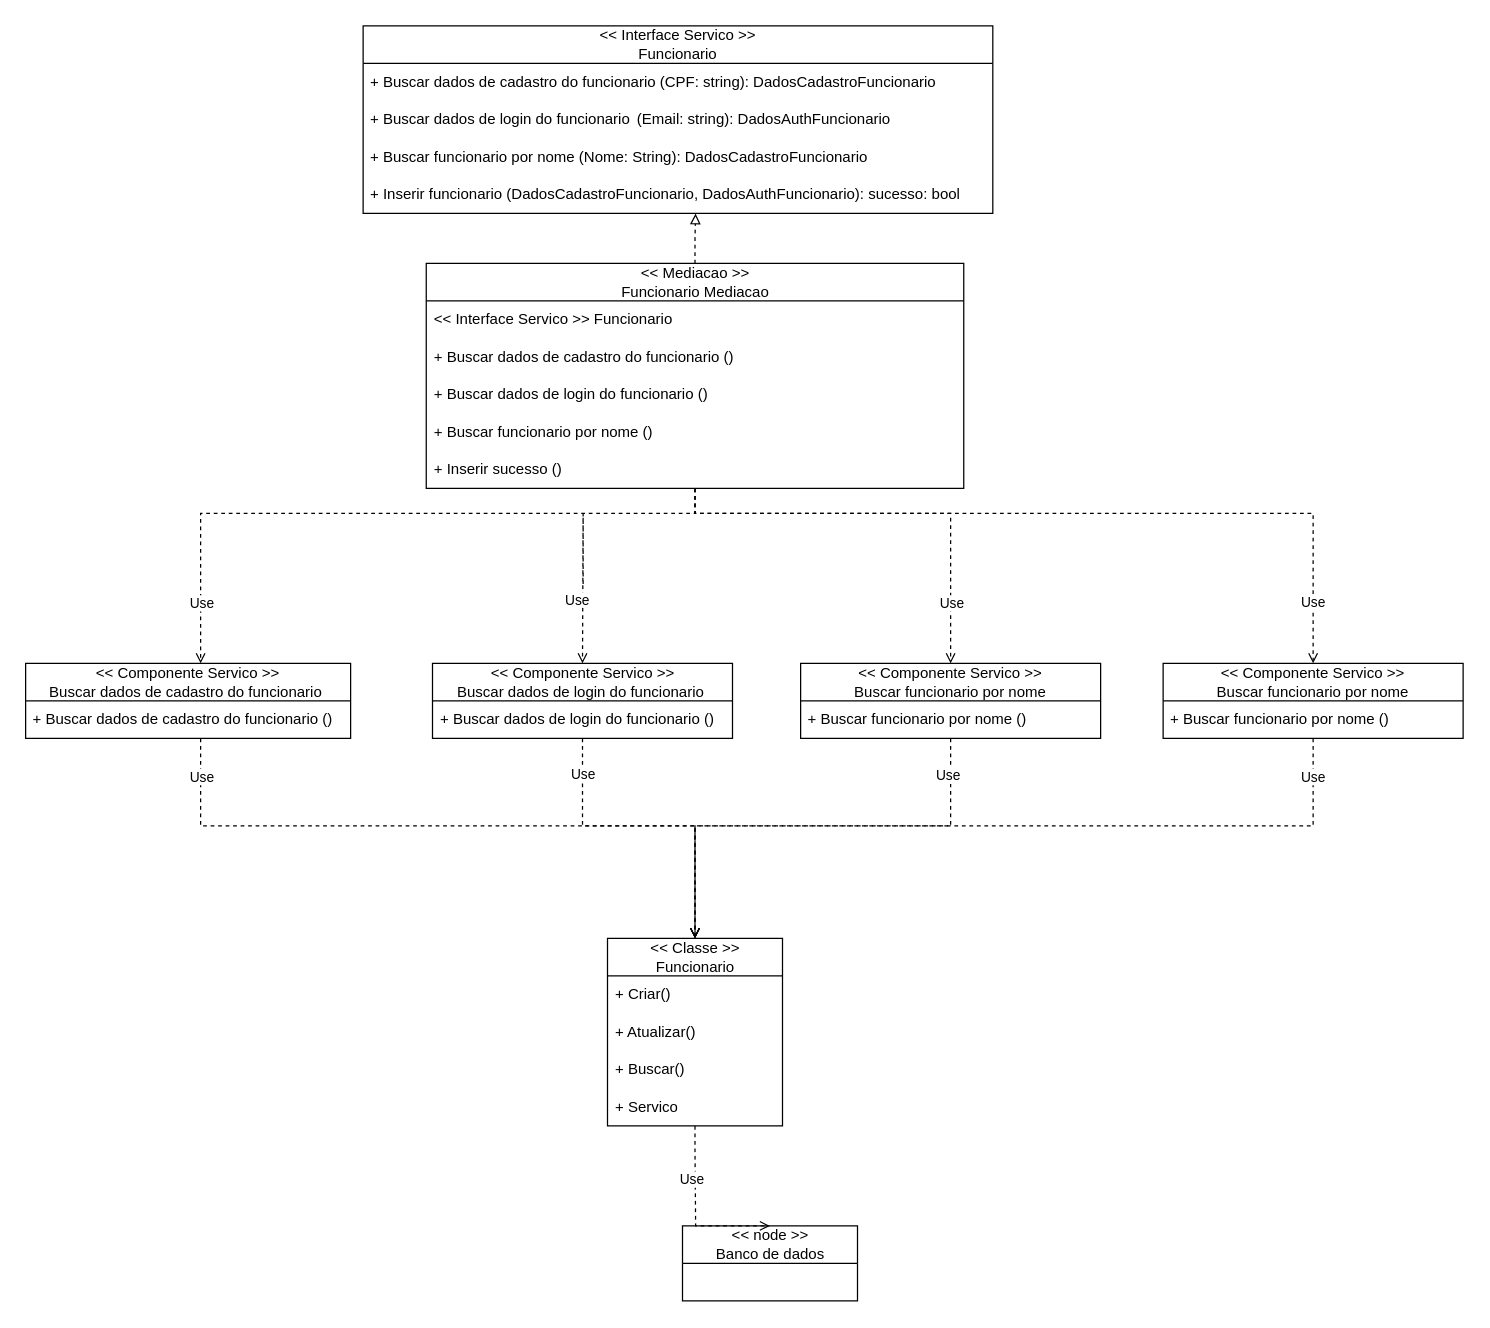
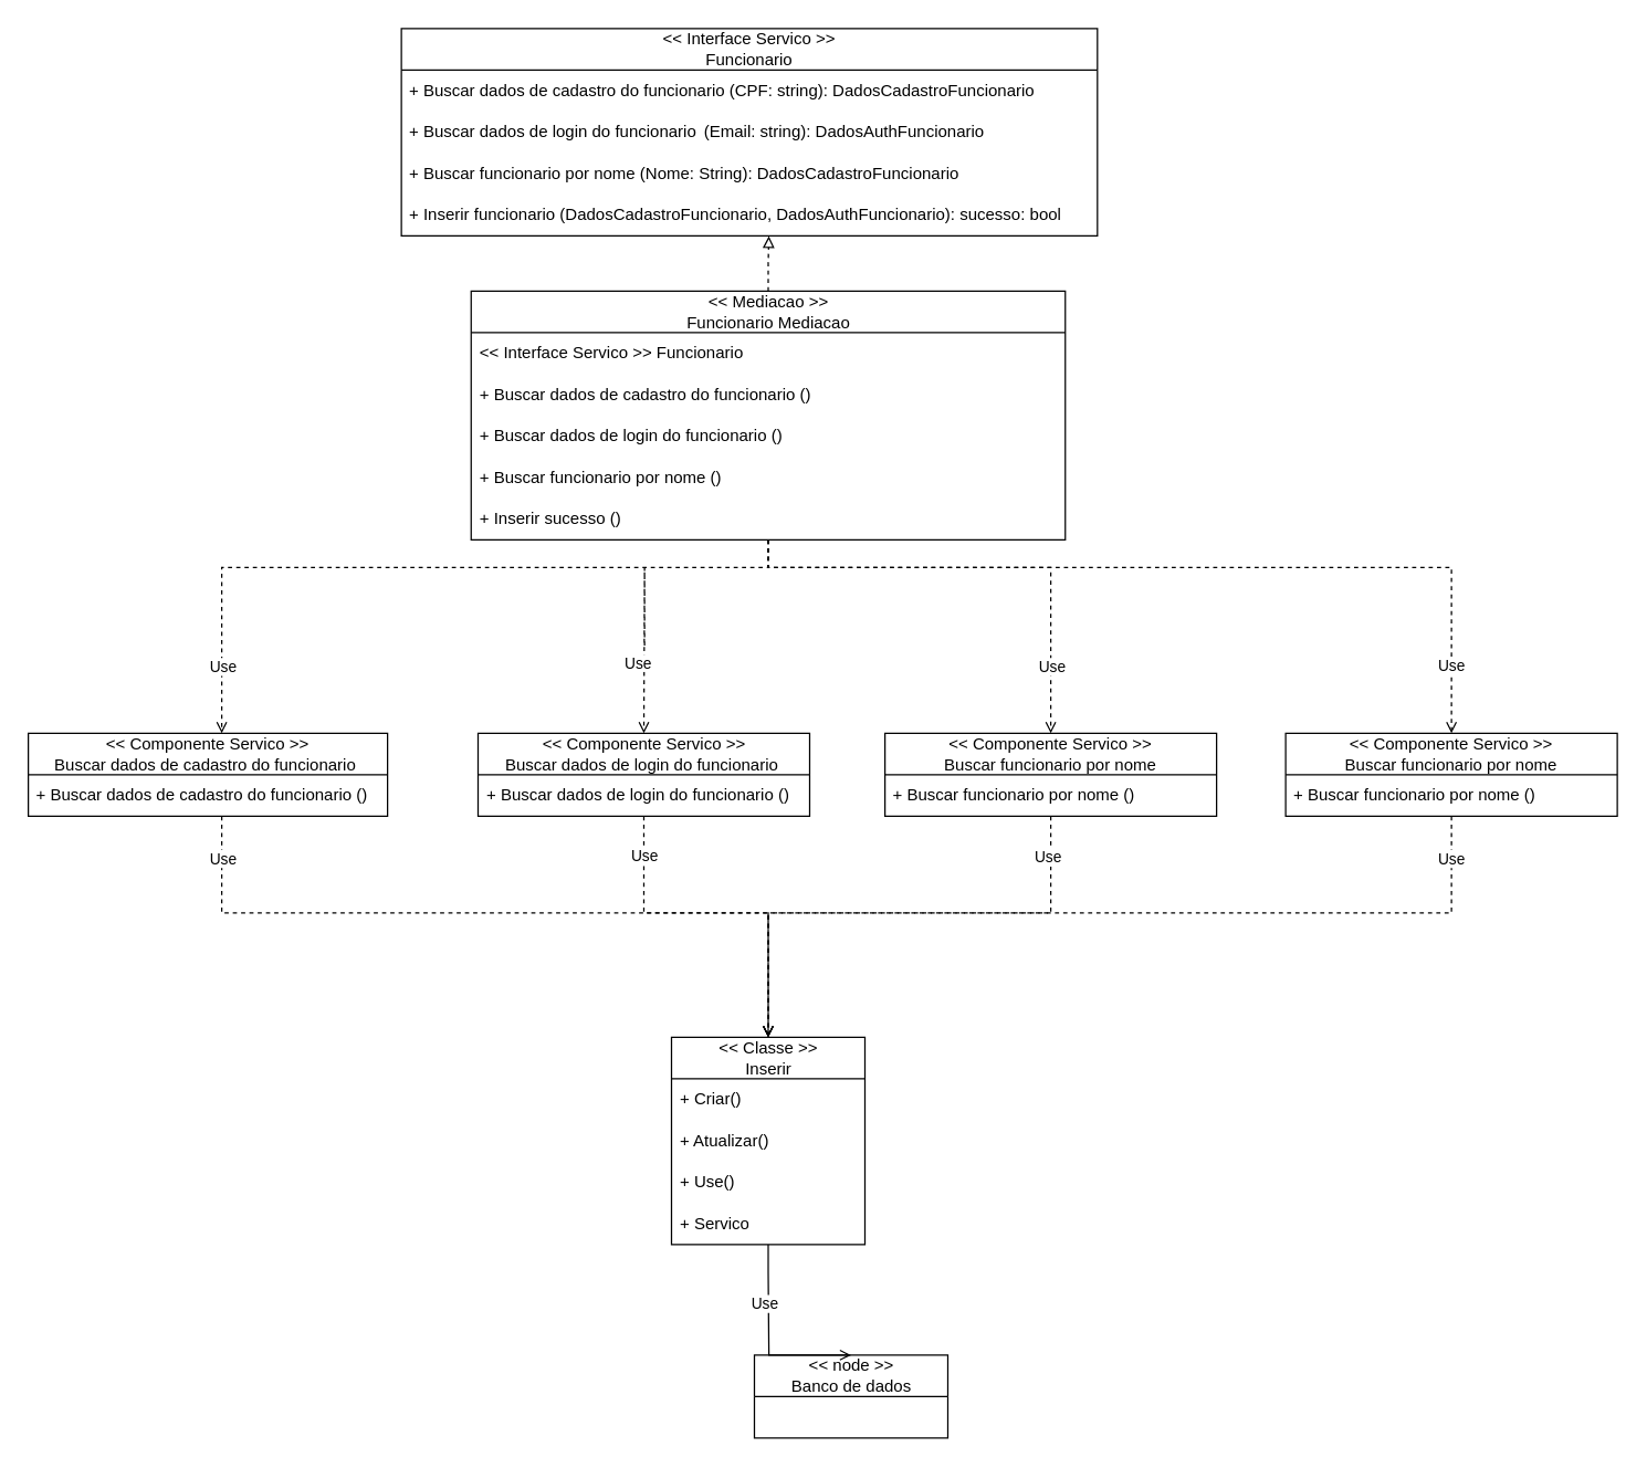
  <mxCell id="0" />
  <mxCell id="1" parent="0" />
  <mxCell id="2" value="&amp;lt;&amp;lt; Interface Servico &amp;gt;&amp;gt;&lt;div&gt;Funcionario&lt;/div&gt;" style="swimlane;fontStyle=0;childLayout=stackLayout;horizontal=1;startSize=30;horizontalStack=0;resizeParent=1;resizeParentMax=0;resizeLast=0;collapsible=1;marginBottom=0;whiteSpace=wrap;html=1;" parent="1" vertex="1"><mxGeometry x="290" y="20" width="503.75" height="150" as="geometry" /></mxCell>
  <mxCell id="3" value="+ Buscar dados de cadastro do funcionario (CPF: string): DadosCadastroFuncionario" style="text;strokeColor=none;fillColor=none;align=left;verticalAlign=middle;spacingLeft=4;spacingRight=4;overflow=hidden;points=[[0,0.5],[1,0.5]];portConstraint=eastwest;rotatable=0;whiteSpace=wrap;html=1;" parent="2" vertex="1"><mxGeometry y="30" width="503.75" height="30" as="geometry" /></mxCell>
  <mxCell id="4" value="+ Buscar dados de login do funcionario &lt;span style=&quot;white-space: pre;&quot;&gt;&#09;&lt;/span&gt;(Email: string): DadosAuthFuncionario" style="text;strokeColor=none;fillColor=none;align=left;verticalAlign=middle;spacingLeft=4;spacingRight=4;overflow=hidden;points=[[0,0.5],[1,0.5]];portConstraint=eastwest;rotatable=0;whiteSpace=wrap;html=1;" parent="2" vertex="1"><mxGeometry y="60" width="503.75" height="30" as="geometry" /></mxCell>
  <mxCell id="5" value="+ Buscar funcionario por nome (Nome: String):&amp;nbsp;DadosCadastroFuncionario" style="text;strokeColor=none;fillColor=none;align=left;verticalAlign=middle;spacingLeft=4;spacingRight=4;overflow=hidden;points=[[0,0.5],[1,0.5]];portConstraint=eastwest;rotatable=0;whiteSpace=wrap;html=1;" parent="2" vertex="1"><mxGeometry y="90" width="503.75" height="30" as="geometry" /></mxCell>
  <mxCell id="6" value="+ Inserir funcionario&amp;nbsp;(DadosCadastroFuncionario, DadosAuthFuncionario): sucesso: bool" style="text;strokeColor=none;fillColor=none;align=left;verticalAlign=middle;spacingLeft=4;spacingRight=4;overflow=hidden;points=[[0,0.5],[1,0.5]];portConstraint=eastwest;rotatable=0;whiteSpace=wrap;html=1;" vertex="1" parent="2"><mxGeometry y="120" width="503.75" height="30" as="geometry" /></mxCell>
  <mxCell id="7" value="&amp;lt;&amp;lt; Mediacao &amp;gt;&amp;gt;&lt;br&gt;&lt;div&gt;&lt;span style=&quot;text-align: left; background-color: initial;&quot;&gt;Funcionario&lt;/span&gt;&amp;nbsp;Mediacao&lt;/div&gt;" style="swimlane;fontStyle=0;childLayout=stackLayout;horizontal=1;startSize=30;horizontalStack=0;resizeParent=1;resizeParentMax=0;resizeLast=0;collapsible=1;marginBottom=0;whiteSpace=wrap;html=1;" parent="1" vertex="1"><mxGeometry x="340.5" y="210" width="430" height="180" as="geometry" /></mxCell>
  <mxCell id="8" value="&amp;lt;&amp;lt; Interface Servico &amp;gt;&amp;gt; Funcionario" style="text;strokeColor=none;fillColor=none;align=left;verticalAlign=middle;spacingLeft=4;spacingRight=4;overflow=hidden;points=[[0,0.5],[1,0.5]];portConstraint=eastwest;rotatable=0;whiteSpace=wrap;html=1;" parent="7" vertex="1"><mxGeometry y="30" width="430" height="30" as="geometry" /></mxCell>
  <mxCell id="9" value="+ Buscar dados de cadastro do funcionario ()" style="text;strokeColor=none;fillColor=none;align=left;verticalAlign=middle;spacingLeft=4;spacingRight=4;overflow=hidden;points=[[0,0.5],[1,0.5]];portConstraint=eastwest;rotatable=0;whiteSpace=wrap;html=1;" parent="7" vertex="1"><mxGeometry y="60" width="430" height="30" as="geometry" /></mxCell>
  <mxCell id="10" value="+ Buscar dados de login do funcionario ()" style="text;strokeColor=none;fillColor=none;align=left;verticalAlign=middle;spacingLeft=4;spacingRight=4;overflow=hidden;points=[[0,0.5],[1,0.5]];portConstraint=eastwest;rotatable=0;whiteSpace=wrap;html=1;" parent="7" vertex="1"><mxGeometry y="90" width="430" height="30" as="geometry" /></mxCell>
  <mxCell id="11" value="+ Buscar funcionario por nome ()" style="text;strokeColor=none;fillColor=none;align=left;verticalAlign=middle;spacingLeft=4;spacingRight=4;overflow=hidden;points=[[0,0.5],[1,0.5]];portConstraint=eastwest;rotatable=0;whiteSpace=wrap;html=1;" vertex="1" parent="7"><mxGeometry y="120" width="430" height="30" as="geometry" /></mxCell>
  <mxCell id="12" value="+ Inserir sucesso ()" style="text;strokeColor=none;fillColor=none;align=left;verticalAlign=middle;spacingLeft=4;spacingRight=4;overflow=hidden;points=[[0,0.5],[1,0.5]];portConstraint=eastwest;rotatable=0;whiteSpace=wrap;html=1;" parent="7" vertex="1"><mxGeometry y="150" width="430" height="30" as="geometry" /></mxCell>
  <mxCell id="13" style="edgeStyle=orthogonalEdgeStyle;rounded=0;orthogonalLoop=1;jettySize=auto;html=1;dashed=1;endArrow=block;endFill=0;entryX=0.528;entryY=1.005;entryDx=0;entryDy=0;entryPerimeter=0;" parent="1" source="7" target="6" edge="1"><mxGeometry relative="1" as="geometry"><mxPoint x="557" y="170" as="targetPoint" /></mxGeometry></mxCell>
  <mxCell id="14" value="&amp;lt;&amp;lt; Componente Servico &amp;gt;&amp;gt;&lt;div&gt;&lt;span style=&quot;text-align: left;&quot;&gt;Buscar dados de cadastro do funcionario&amp;nbsp;&lt;/span&gt;&lt;br&gt;&lt;/div&gt;" style="swimlane;fontStyle=0;childLayout=stackLayout;horizontal=1;startSize=30;horizontalStack=0;resizeParent=1;resizeParentMax=0;resizeLast=0;collapsible=1;marginBottom=0;whiteSpace=wrap;html=1;" parent="1" vertex="1"><mxGeometry x="20" y="530" width="260" height="60" as="geometry" /></mxCell>
  <mxCell id="15" value="+ Buscar dados de cadastro do funcionario ()" style="text;strokeColor=none;fillColor=none;align=left;verticalAlign=middle;spacingLeft=4;spacingRight=4;overflow=hidden;points=[[0,0.5],[1,0.5]];portConstraint=eastwest;rotatable=0;whiteSpace=wrap;html=1;" parent="14" vertex="1"><mxGeometry y="30" width="260" height="30" as="geometry" /></mxCell>
  <mxCell id="16" value="&amp;lt;&amp;lt; Componente Servico &amp;gt;&amp;gt;&lt;div&gt;&lt;span style=&quot;text-align: left;&quot;&gt;Buscar dados de login do funcionario&amp;nbsp;&lt;/span&gt;&lt;br&gt;&lt;/div&gt;" style="swimlane;fontStyle=0;childLayout=stackLayout;horizontal=1;startSize=30;horizontalStack=0;resizeParent=1;resizeParentMax=0;resizeLast=0;collapsible=1;marginBottom=0;whiteSpace=wrap;html=1;" parent="1" vertex="1"><mxGeometry x="345.5" y="530" width="240" height="60" as="geometry" /></mxCell>
  <mxCell id="17" value="+ Buscar dados de login do funcionario ()" style="text;strokeColor=none;fillColor=none;align=left;verticalAlign=middle;spacingLeft=4;spacingRight=4;overflow=hidden;points=[[0,0.5],[1,0.5]];portConstraint=eastwest;rotatable=0;whiteSpace=wrap;html=1;" parent="16" vertex="1"><mxGeometry y="30" width="240" height="30" as="geometry" /></mxCell>
  <mxCell id="18" value="&amp;lt;&amp;lt; Componente Servico &amp;gt;&amp;gt;&lt;div&gt;&lt;span style=&quot;text-align: left;&quot;&gt;Buscar funcionario por nome&lt;/span&gt;&lt;br&gt;&lt;/div&gt;" style="swimlane;fontStyle=0;childLayout=stackLayout;horizontal=1;startSize=30;horizontalStack=0;resizeParent=1;resizeParentMax=0;resizeLast=0;collapsible=1;marginBottom=0;whiteSpace=wrap;html=1;" parent="1" vertex="1"><mxGeometry x="640" y="530" width="240" height="60" as="geometry" /></mxCell>
  <mxCell id="19" value="+ Buscar funcionario por nome ()" style="text;strokeColor=none;fillColor=none;align=left;verticalAlign=middle;spacingLeft=4;spacingRight=4;overflow=hidden;points=[[0,0.5],[1,0.5]];portConstraint=eastwest;rotatable=0;whiteSpace=wrap;html=1;" parent="18" vertex="1"><mxGeometry y="30" width="240" height="30" as="geometry" /></mxCell>
  <mxCell id="20" style="edgeStyle=orthogonalEdgeStyle;rounded=0;orthogonalLoop=1;jettySize=auto;html=1;endArrow=open;endFill=0;dashed=1;" parent="1" source="12" edge="1"><mxGeometry relative="1" as="geometry"><Array as="points"><mxPoint x="556" y="410" /><mxPoint x="160" y="410" /><mxPoint x="160" y="530" /></Array><mxPoint x="160" y="530" as="targetPoint" /></mxGeometry></mxCell>
  <mxCell id="21" style="edgeStyle=orthogonalEdgeStyle;rounded=0;orthogonalLoop=1;jettySize=auto;html=1;entryX=0.5;entryY=0;entryDx=0;entryDy=0;dashed=1;endArrow=open;endFill=0;" parent="1" source="43" target="16" edge="1"><mxGeometry relative="1" as="geometry"><Array as="points"><mxPoint x="466" y="410" /><mxPoint x="466" y="410" /></Array></mxGeometry></mxCell>
  <mxCell id="22" style="edgeStyle=orthogonalEdgeStyle;rounded=0;orthogonalLoop=1;jettySize=auto;html=1;entryX=0.5;entryY=0;entryDx=0;entryDy=0;dashed=1;endArrow=open;endFill=0;" parent="1" source="12" target="18" edge="1"><mxGeometry relative="1" as="geometry"><Array as="points"><mxPoint x="556" y="410" /><mxPoint x="760" y="410" /></Array></mxGeometry></mxCell>
  <mxCell id="23" value="Use" style="edgeLabel;html=1;align=center;verticalAlign=middle;resizable=0;points=[];" parent="1" vertex="1" connectable="0"><mxGeometry x="160" y="481.473" as="geometry" /></mxCell>
  <mxCell id="24" value="Use" style="edgeLabel;html=1;align=center;verticalAlign=middle;resizable=0;points=[];" parent="1" vertex="1" connectable="0"><mxGeometry x="310" y="470.003" as="geometry"><mxPoint x="450" y="11" as="offset" /></mxGeometry></mxCell>
- <mxCell id="25" value="&amp;lt;&amp;lt; Classe &amp;gt;&amp;gt;&lt;div&gt;Funcionario&lt;/div&gt;" style="swimlane;fontStyle=0;childLayout=stackLayout;horizontal=1;startSize=30;horizontalStack=0;resizeParent=1;resizeParentMax=0;resizeLast=0;collapsible=1;marginBottom=0;whiteSpace=wrap;html=1;" parent="1" vertex="1"><mxGeometry x="485.5" y="750" width="140" height="150" as="geometry" /></mxCell>
+ <mxCell id="25" value="&amp;lt;&amp;lt; Classe &amp;gt;&amp;gt;&lt;div&gt;Inserir&lt;/div&gt;" style="swimlane;fontStyle=0;childLayout=stackLayout;horizontal=1;startSize=30;horizontalStack=0;resizeParent=1;resizeParentMax=0;resizeLast=0;collapsible=1;marginBottom=0;whiteSpace=wrap;html=1;" parent="1" vertex="1"><mxGeometry x="485.5" y="750" width="140" height="150" as="geometry" /></mxCell>
  <mxCell id="26" value="+ Criar()&lt;span style=&quot;white-space: pre;&quot;&gt;&#09;&lt;/span&gt;" style="text;strokeColor=none;fillColor=none;align=left;verticalAlign=middle;spacingLeft=4;spacingRight=4;overflow=hidden;points=[[0,0.5],[1,0.5]];portConstraint=eastwest;rotatable=0;whiteSpace=wrap;html=1;" parent="25" vertex="1"><mxGeometry y="30" width="140" height="30" as="geometry" /></mxCell>
  <mxCell id="27" value="+ Atualizar()" style="text;strokeColor=none;fillColor=none;align=left;verticalAlign=middle;spacingLeft=4;spacingRight=4;overflow=hidden;points=[[0,0.5],[1,0.5]];portConstraint=eastwest;rotatable=0;whiteSpace=wrap;html=1;" parent="25" vertex="1"><mxGeometry y="60" width="140" height="30" as="geometry" /></mxCell>
- <mxCell id="28" value="+ Buscar()" style="text;strokeColor=none;fillColor=none;align=left;verticalAlign=middle;spacingLeft=4;spacingRight=4;overflow=hidden;points=[[0,0.5],[1,0.5]];portConstraint=eastwest;rotatable=0;whiteSpace=wrap;html=1;" parent="25" vertex="1"><mxGeometry y="90" width="140" height="30" as="geometry" /></mxCell>
+ <mxCell id="28" value="+ Use()" style="text;strokeColor=none;fillColor=none;align=left;verticalAlign=middle;spacingLeft=4;spacingRight=4;overflow=hidden;points=[[0,0.5],[1,0.5]];portConstraint=eastwest;rotatable=0;whiteSpace=wrap;html=1;" parent="25" vertex="1"><mxGeometry y="90" width="140" height="30" as="geometry" /></mxCell>
  <mxCell id="29" value="+ Servico" style="text;strokeColor=none;fillColor=none;align=left;verticalAlign=middle;spacingLeft=4;spacingRight=4;overflow=hidden;points=[[0,0.5],[1,0.5]];portConstraint=eastwest;rotatable=0;whiteSpace=wrap;html=1;" parent="25" vertex="1"><mxGeometry y="120" width="140" height="30" as="geometry" /></mxCell>
  <mxCell id="30" style="edgeStyle=orthogonalEdgeStyle;rounded=0;orthogonalLoop=1;jettySize=auto;html=1;entryX=0.5;entryY=0;entryDx=0;entryDy=0;dashed=1;endArrow=open;endFill=0;" parent="1" source="17" target="25" edge="1"><mxGeometry relative="1" as="geometry"><Array as="points"><mxPoint x="466" y="660" /><mxPoint x="556" y="660" /></Array></mxGeometry></mxCell>
  <mxCell id="31" style="edgeStyle=orthogonalEdgeStyle;rounded=0;orthogonalLoop=1;jettySize=auto;html=1;entryX=0.5;entryY=0;entryDx=0;entryDy=0;dashed=1;endArrow=open;endFill=0;" parent="1" source="15" target="25" edge="1"><mxGeometry relative="1" as="geometry"><Array as="points"><mxPoint x="160" y="660" /><mxPoint x="556" y="660" /></Array></mxGeometry></mxCell>
  <mxCell id="32" style="edgeStyle=orthogonalEdgeStyle;rounded=0;orthogonalLoop=1;jettySize=auto;html=1;entryX=0.5;entryY=0;entryDx=0;entryDy=0;dashed=1;endArrow=open;endFill=0;" parent="1" source="19" target="25" edge="1"><mxGeometry relative="1" as="geometry"><Array as="points"><mxPoint x="760" y="660" /><mxPoint x="556" y="660" /></Array></mxGeometry></mxCell>
  <mxCell id="33" value="Use" style="edgeLabel;html=1;align=center;verticalAlign=middle;resizable=0;points=[];" parent="1" vertex="1" connectable="0"><mxGeometry x="160" y="620.003" as="geometry" /></mxCell>
  <mxCell id="34" value="Use" style="edgeLabel;html=1;align=center;verticalAlign=middle;resizable=0;points=[];" parent="1" vertex="1" connectable="0"><mxGeometry x="190" y="481.473" as="geometry"><mxPoint x="275" y="137" as="offset" /></mxGeometry></mxCell>
  <mxCell id="35" value="Use" style="edgeLabel;html=1;align=center;verticalAlign=middle;resizable=0;points=[];" parent="1" vertex="1" connectable="0"><mxGeometry x="190" y="500.003" as="geometry"><mxPoint x="567" y="119" as="offset" /></mxGeometry></mxCell>
  <mxCell id="36" value="&amp;lt;&amp;lt; node &amp;gt;&amp;gt;&lt;div&gt;Banco de dados&lt;/div&gt;" style="swimlane;fontStyle=0;childLayout=stackLayout;horizontal=1;startSize=30;horizontalStack=0;resizeParent=1;resizeParentMax=0;resizeLast=0;collapsible=1;marginBottom=0;whiteSpace=wrap;html=1;" parent="1" vertex="1"><mxGeometry x="545.5" y="980" width="140" height="60" as="geometry" /></mxCell>
- <mxCell id="37" style="edgeStyle=orthogonalEdgeStyle;rounded=0;orthogonalLoop=1;jettySize=auto;html=1;entryX=0.5;entryY=0;entryDx=0;entryDy=0;dashed=1;endArrow=open;endFill=0;" parent="1" source="29" target="36" edge="1"><mxGeometry relative="1" as="geometry"><Array as="points"><mxPoint x="556" y="920" /><mxPoint x="556" y="920" /></Array></mxGeometry></mxCell>
+ <mxCell id="37" style="edgeStyle=orthogonalEdgeStyle;rounded=0;orthogonalLoop=1;jettySize=auto;html=1;entryX=0.5;entryY=0;entryDx=0;entryDy=0;dashed=0;endArrow=open;endFill=0;" parent="1" source="29" target="36" edge="1"><mxGeometry relative="1" as="geometry"><Array as="points"><mxPoint x="556" y="920" /><mxPoint x="556" y="920" /></Array></mxGeometry></mxCell>
  <mxCell id="38" value="Use" style="edgeLabel;html=1;align=center;verticalAlign=middle;resizable=0;points=[];" parent="1" vertex="1" connectable="0"><mxGeometry x="430" y="680.003" as="geometry"><mxPoint x="122" y="262" as="offset" /></mxGeometry></mxCell>
  <mxCell id="39" value="&amp;lt;&amp;lt; Componente Servico &amp;gt;&amp;gt;&lt;div&gt;&lt;span style=&quot;text-align: left;&quot;&gt;Buscar funcionario por nome&lt;/span&gt;&lt;br&gt;&lt;/div&gt;" style="swimlane;fontStyle=0;childLayout=stackLayout;horizontal=1;startSize=30;horizontalStack=0;resizeParent=1;resizeParentMax=0;resizeLast=0;collapsible=1;marginBottom=0;whiteSpace=wrap;html=1;" vertex="1" parent="1"><mxGeometry x="930" y="530" width="240" height="60" as="geometry" /></mxCell>
  <mxCell id="40" value="+ Buscar funcionario por nome ()" style="text;strokeColor=none;fillColor=none;align=left;verticalAlign=middle;spacingLeft=4;spacingRight=4;overflow=hidden;points=[[0,0.5],[1,0.5]];portConstraint=eastwest;rotatable=0;whiteSpace=wrap;html=1;" vertex="1" parent="39"><mxGeometry y="30" width="240" height="30" as="geometry" /></mxCell>
  <mxCell id="41" style="edgeStyle=orthogonalEdgeStyle;rounded=0;orthogonalLoop=1;jettySize=auto;html=1;entryX=0.5;entryY=0;entryDx=0;entryDy=0;dashed=1;endArrow=open;endFill=0;" edge="1" parent="1" source="12" target="39"><mxGeometry relative="1" as="geometry"><Array as="points"><mxPoint x="556" y="410" /><mxPoint x="1050" y="410" /></Array></mxGeometry></mxCell>
  <mxCell id="42" value="&lt;span style=&quot;font-size: 11px; background-color: rgb(255, 255, 255);&quot;&gt;Use&lt;/span&gt;" style="text;html=1;align=center;verticalAlign=middle;resizable=0;points=[];autosize=1;strokeColor=none;fillColor=none;" vertex="1" parent="1"><mxGeometry x="1030" y="466.47" width="40" height="30" as="geometry" /></mxCell>
  <mxCell id="43" value="&lt;span style=&quot;color: rgb(0, 0, 0); font-family: Helvetica; font-size: 11px; font-style: normal; font-variant-ligatures: normal; font-variant-caps: normal; font-weight: 400; letter-spacing: normal; orphans: 2; text-align: center; text-indent: 0px; text-transform: none; widows: 2; word-spacing: 0px; -webkit-text-stroke-width: 0px; white-space: nowrap; background-color: rgb(255, 255, 255); text-decoration-thickness: initial; text-decoration-style: initial; text-decoration-color: initial; display: inline !important; float: none;&quot;&gt;Use&lt;/span&gt;" style="text;whiteSpace=wrap;html=1;" vertex="1" parent="1"><mxGeometry x="450" y="466.47" width="50" height="40" as="geometry" /></mxCell>
  <mxCell id="44" style="edgeStyle=orthogonalEdgeStyle;rounded=0;orthogonalLoop=1;jettySize=auto;html=1;entryX=0.5;entryY=0;entryDx=0;entryDy=0;dashed=1;endArrow=open;endFill=0;" edge="1" parent="1" source="40" target="25"><mxGeometry relative="1" as="geometry"><Array as="points"><mxPoint x="1050" y="660" /><mxPoint x="556" y="660" /></Array></mxGeometry></mxCell>
  <mxCell id="45" value="Use" style="edgeLabel;html=1;align=center;verticalAlign=middle;resizable=0;points=[];" vertex="1" connectable="0" parent="44"><mxGeometry x="-0.907" y="-1" relative="1" as="geometry"><mxPoint as="offset" /></mxGeometry></mxCell>
